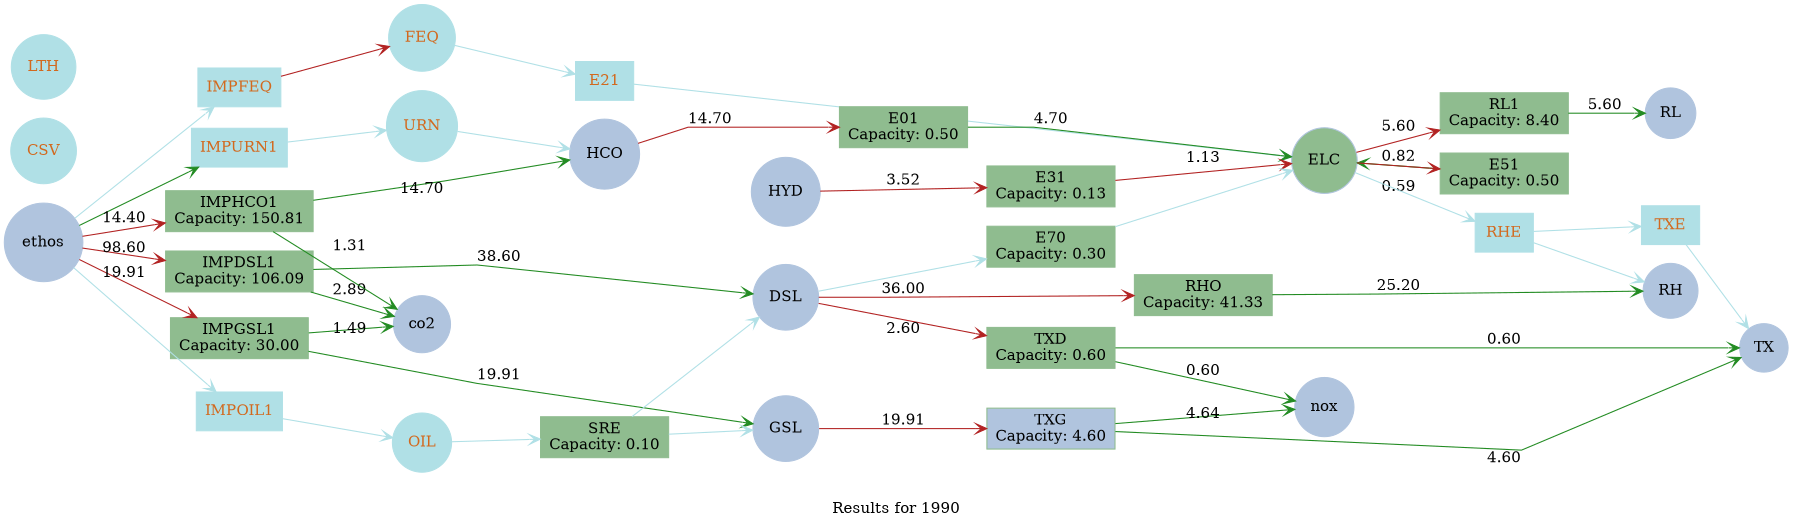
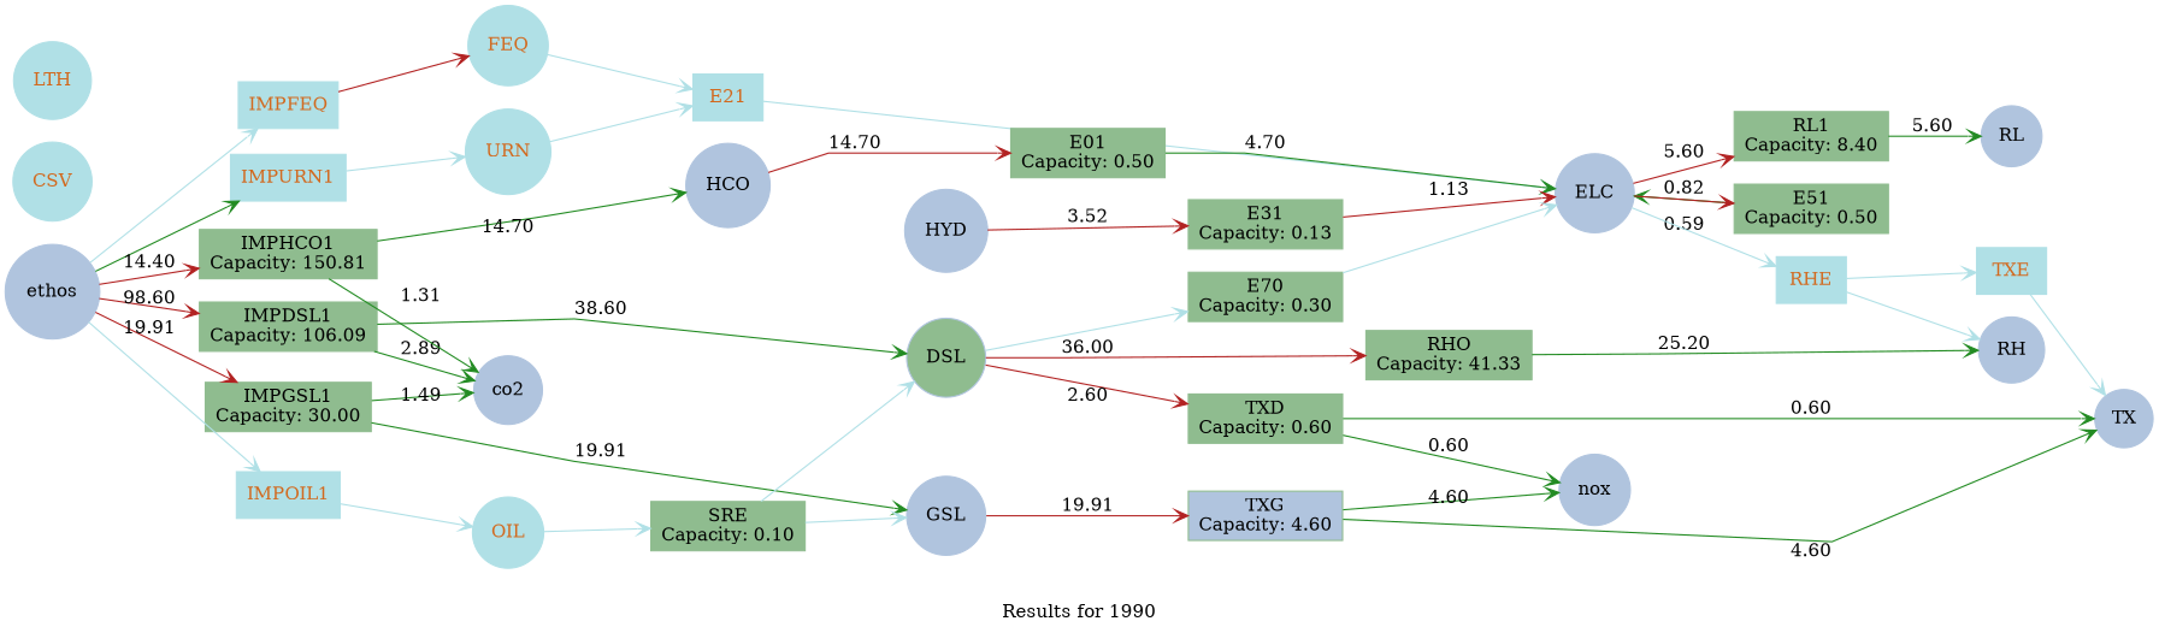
  strict digraph {
    label="Results for 1990"
    rankdir=LR
    smoothtype=power_dist
    splines=False
    node [color=darkseagreen fontcolor=black shape=box style=filled]
    edge [arrowhead=vee color=powderblue]
    E21 [color=powderblue fontcolor=chocolate]
    IMPFEQ [color=powderblue fontcolor=chocolate]
    IMPOIL1 [color=powderblue fontcolor=chocolate]
    IMPURN1 [color=powderblue fontcolor=chocolate]
    RHE [color=powderblue fontcolor=chocolate]
    TXE [color=powderblue fontcolor=chocolate]
    CSV [color=powderblue fontcolor=chocolate shape=circle]
    FEQ [color=powderblue fontcolor=chocolate shape=circle]
    LTH [color=powderblue fontcolor=chocolate shape=circle]
    OIL [color=powderblue fontcolor=chocolate shape=circle]
    URN [color=powderblue fontcolor=chocolate shape=circle]
    n12 [label="E01\nCapacity: 0.50"]
    n13 [label="E31\nCapacity: 0.13"]
    n14 [label="E51\nCapacity: 0.50"]
    n15 [label="E70\nCapacity: 0.30"]
    n16 [label="IMPDSL1\nCapacity: 106.09"]
    n17 [label="IMPGSL1\nCapacity: 30.00"]
    n18 [label="IMPHCO1\nCapacity: 150.81"]
    n19 [label="RHO\nCapacity: 41.33"]
    n20 [label="RL1\nCapacity: 8.40"]
    n21 [label="SRE\nCapacity: 0.10"]
    n22 [label="TXD\nCapacity: 0.60"]
    n23 [fillcolor=lightsteelblue label="TXG\nCapacity: 4.60"]
-   DSL [color=lightsteelblue shape=circle]
-   ELC [color=lightsteelblue shape=circle fillcolor=darkseagreen]
+   DSL [color=lightsteelblue shape=circle fillcolor=darkseagreen]
+   ELC [color=lightsteelblue shape=circle]
    GSL [color=lightsteelblue shape=circle]
    HCO [color=lightsteelblue shape=circle]
    HYD [color=lightsteelblue shape=circle]
    RH [color=lightsteelblue shape=circle]
    RL [color=lightsteelblue shape=circle]
    TX [color=lightsteelblue shape=circle]
    ethos [color=lightsteelblue shape=circle]
    co2 [color=lightsteelblue shape=circle]
    nox [color=lightsteelblue shape=circle]
    subgraph sub_1 {
      E21
      IMPFEQ
      IMPOIL1
      IMPURN1
      RHE
      TXE
    }
    subgraph sub_2 {
      CSV
      FEQ
      LTH
      OIL
      URN
    }
    subgraph sub_3 {
    }
    subgraph sub_4 {
      n12
      n13
      n14
      n15
      n16
      n17
      n18
      n19
      n20
      n21
      n22
      n23
    }
    subgraph sub_5 {
      DSL
      ELC
      GSL
      HCO
      HYD
      RH
      RL
      TX
      ethos
    }
    subgraph sub_6 {
      co2
      nox
    }
    subgraph sub_7 {
      E21
      IMPFEQ
      IMPOIL1
      IMPURN1
      RHE
      TXE
      FEQ
      OIL
      URN
      n15
      n21
      DSL
      ELC
      GSL
      RH
      TX
      ethos
    }
    subgraph sub_8 {
      subgraph sub_9 {
        n12
        n13
        n14
        n16
        n17
        n18
        n19
        n20
        n22
        n23
        DSL
        ELC
        GSL
        HCO
        HYD
        ethos
      }
      subgraph sub_10 {
        n12
        n13
        n14
        n16
        n17
        n18
        n19
        n20
        n22
        n23
        DSL
        ELC
        GSL
        HCO
        HYD
        RH
        RL
        TX
        co2
        nox
      }
    }
    E21 -> ELC
    IMPFEQ -> FEQ [color=firebrick]
    IMPOIL1 -> OIL
    IMPURN1 -> URN
    RHE -> TXE
    RHE -> RH
    TXE -> TX
    FEQ -> E21
    OIL -> n21
-   URN -> HCO
+   URN -> E21
    n12 -> ELC [color=forestgreen label=4.70]
    n13 -> ELC [color=firebrick label=1.13]
    n14 -> ELC [color=forestgreen label=0.59]
    n15 -> ELC
    n16 -> DSL [color=forestgreen label=38.60]
    n16 -> co2 [color=forestgreen label=2.89]
    n17 -> GSL [color=forestgreen label=19.91]
    n17 -> co2 [color=forestgreen label=1.49]
    n18 -> HCO [color=forestgreen label=14.70]
    n18 -> co2 [color=forestgreen label=1.31]
    n19 -> RH [color=forestgreen label=25.20]
    n20 -> RL [color=forestgreen label=5.60]
    n21 -> DSL
    n21 -> GSL
    n22 -> TX [color=forestgreen label=0.60]
    n22 -> nox [color=forestgreen label=0.60]
    n23 -> TX [color=forestgreen label=4.60]
-   n23 -> nox [color=forestgreen label=4.64]
+   n23 -> nox [color=forestgreen label=4.60]
    DSL -> n15
    DSL -> n19 [color=firebrick label=36.00]
    DSL -> n22 [color=firebrick label=2.60]
    ELC -> RHE
    ELC -> n14 [color=firebrick label=0.82]
    ELC -> n20 [color=firebrick label=5.60]
    GSL -> n23 [color=firebrick label=19.91]
    HCO -> n12 [color=firebrick label=14.70]
    HYD -> n13 [color=firebrick label=3.52]
    ethos -> IMPFEQ
    ethos -> IMPOIL1
    ethos -> IMPURN1 [color=forestgreen]
    ethos -> n16 [color=firebrick label=98.60]
    ethos -> n17 [color=firebrick label=19.91]
    ethos -> n18 [color=firebrick label=14.40]
  }
